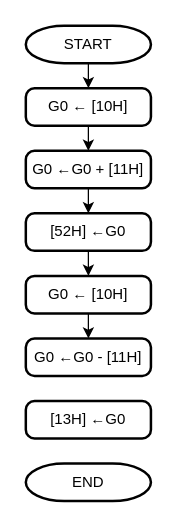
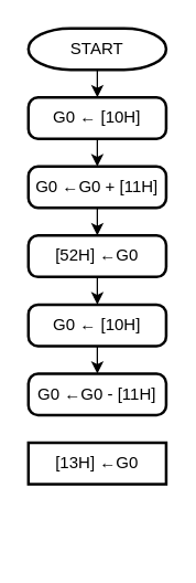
  <mxCell id="0" />
  <mxCell id="1" parent="0" />
  <mxCell id="2" style="edgeStyle=orthogonalEdgeStyle;rounded=0;orthogonalLoop=1;jettySize=auto;html=1;exitX=0.5;exitY=1;exitDx=0;exitDy=0;exitPerimeter=0;entryX=0.5;entryY=0;entryDx=0;entryDy=0;" parent="1" source="3" target="5" edge="1"><mxGeometry relative="1" as="geometry" /></mxCell>
  <mxCell id="3" value="START" style="strokeWidth=2;html=1;shape=mxgraph.flowchart.terminator;whiteSpace=wrap;" parent="1" vertex="1"><mxGeometry x="20" y="20" width="100" height="30" as="geometry" /></mxCell>
  <mxCell id="4" style="edgeStyle=orthogonalEdgeStyle;rounded=0;orthogonalLoop=1;jettySize=auto;html=1;exitX=0.5;exitY=1;exitDx=0;exitDy=0;entryX=0.5;entryY=0;entryDx=0;entryDy=0;" parent="1" source="5" target="7" edge="1"><mxGeometry relative="1" as="geometry" /></mxCell>
  <mxCell id="5" value="G0 ← [10H]" style="rounded=1;whiteSpace=wrap;html=1;absoluteArcSize=1;arcSize=14;strokeWidth=2;" parent="1" vertex="1"><mxGeometry x="20" y="70" width="100" height="30" as="geometry" /></mxCell>
  <mxCell id="6" style="edgeStyle=orthogonalEdgeStyle;rounded=0;orthogonalLoop=1;jettySize=auto;html=1;exitX=0.5;exitY=1;exitDx=0;exitDy=0;entryX=0.5;entryY=0;entryDx=0;entryDy=0;" parent="1" source="7" target="9" edge="1"><mxGeometry relative="1" as="geometry" /></mxCell>
  <mxCell id="7" value="G0 ←G0 + [11H]" style="rounded=1;whiteSpace=wrap;html=1;absoluteArcSize=1;arcSize=14;strokeWidth=2;" parent="1" vertex="1"><mxGeometry x="20" y="120" width="100" height="30" as="geometry" /></mxCell>
  <mxCell id="8" style="edgeStyle=orthogonalEdgeStyle;rounded=0;orthogonalLoop=1;jettySize=auto;html=1;exitX=0.5;exitY=1;exitDx=0;exitDy=0;entryX=0.5;entryY=0;entryDx=0;entryDy=0;" parent="1" source="9" target="11" edge="1"><mxGeometry relative="1" as="geometry" /></mxCell>
  <mxCell id="9" value="[52H] ←G0" style="rounded=1;whiteSpace=wrap;html=1;absoluteArcSize=1;arcSize=14;strokeWidth=2;" parent="1" vertex="1"><mxGeometry x="20" y="170" width="100" height="30" as="geometry" /></mxCell>
  <mxCell id="10" style="edgeStyle=orthogonalEdgeStyle;rounded=0;orthogonalLoop=1;jettySize=auto;html=1;exitX=0.5;exitY=1;exitDx=0;exitDy=0;entryX=0.5;entryY=0;entryDx=0;entryDy=0;" parent="1" source="11" target="12" edge="1"><mxGeometry relative="1" as="geometry" /></mxCell>
  <mxCell id="11" value="G0 ← [10H]" style="rounded=1;whiteSpace=wrap;html=1;absoluteArcSize=1;arcSize=14;strokeWidth=2;" parent="1" vertex="1"><mxGeometry x="20" y="220" width="100" height="30" as="geometry" /></mxCell>
  <mxCell id="12" value="G0 ←G0 - [11H]" style="rounded=1;whiteSpace=wrap;html=1;absoluteArcSize=1;arcSize=14;strokeWidth=2;" parent="1" vertex="1"><mxGeometry x="20" y="270" width="100" height="30" as="geometry" /></mxCell>
- <mxCell id="13" value="[13H] ←G0" style="rounded=1;whiteSpace=wrap;html=1;absoluteArcSize=1;arcSize=14;strokeWidth=2;" parent="1" vertex="1"><mxGeometry x="20" y="320" width="100" height="30" as="geometry" /></mxCell>
- <mxCell id="14" value="END" style="strokeWidth=2;html=1;shape=mxgraph.flowchart.terminator;whiteSpace=wrap;" parent="1" vertex="1"><mxGeometry x="20" y="370" width="100" height="30" as="geometry" /></mxCell>
+ <mxCell id="13" value="[13H] ←G0" style="whiteSpace=wrap;html=1;absoluteArcSize=1;arcSize=14;strokeWidth=2;rounded=0;" parent="1" vertex="1"><mxGeometry x="20" y="320" width="100" height="30" as="geometry" /></mxCell>
